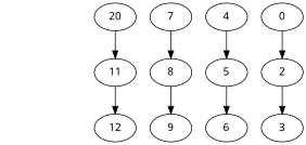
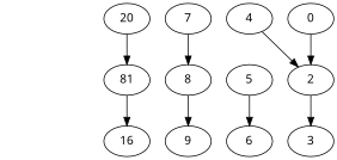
  digraph {
    fontname="Noto Sans"
    node [fontname="Noto Sans"]
    edge [fontname="Noto Sans"]
    n1 [label="maxT=14" style=invis]
-   12 [MAET=5879.75 MAP=3 MEET=5978.41 MIET=5664.38]
+   12 [MAET=5879.75 MAP=3 MEET=5978.41 MIET=5664.38 label=16]
    9 [MAET=5474.92 MEET=5491.00 MIET=5201.98]
    6 [MAET=1221.66 MEET=1286.53 MIET=912.85]
    3 [MAET=3118.63 MEET=3210.65 MIET=2907.17]
-   11 [MAET=3799.74 MEET=3935.34 MIET=3529.94]
+   11 [MAET=3799.74 MEET=3935.34 MIET=3529.94 label=81]
    8 [MAET=1853.58 MEET=1891.82 MIET=1782.86]
    5 [MAET=3112.63 MEET=3179.65 MIET=2894.48]
    2 [MAET=2402.34 MEET=2573.91 MIET=2358.21]
    n10 [MAET=5116.66 MEET=5424.82 MIET=5014.42 label=20]
    7 [MAET=3564.89 MEET=3692.12 MIET=3524.38]
    4 [MAET=894.21 MEET=1097.86 MIET=812.84]
    n13 [MAET=3625.93 MEET=3631.09 MIET=3390.82 label=0]
    11 -> 12
    8 -> 9
    5 -> 6
    2 -> 3
    n10 -> 11
    7 -> 8
-   4 -> 5
+   4 -> 2
    n13 -> 2
  }
